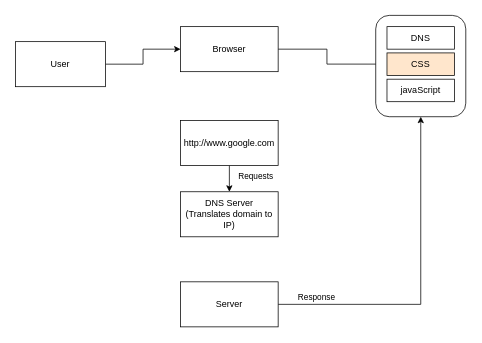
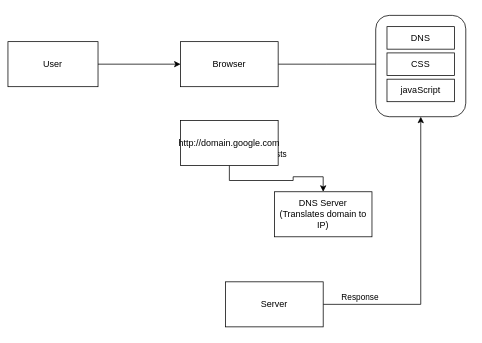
  <mxCell id="0" />
  <mxCell id="1" parent="0" />
  <mxCell id="2" style="edgeStyle=orthogonalEdgeStyle;rounded=0;orthogonalLoop=1;jettySize=auto;html=1;exitX=1;exitY=0.5;exitDx=0;exitDy=0;entryX=0;entryY=0.5;entryDx=0;entryDy=0;" edge="1" parent="1" source="3" target="5"><mxGeometry relative="1" as="geometry" /></mxCell>
- <mxCell id="3" value="User" style="rounded=0;whiteSpace=wrap;html=1;" vertex="1" parent="1"><mxGeometry x="20" y="55" width="120" height="60" as="geometry" /></mxCell>
+ <mxCell id="3" value="User" style="rounded=0;whiteSpace=wrap;html=1;" vertex="1" parent="1"><mxGeometry x="10" y="55" width="120" height="60" as="geometry" /></mxCell>
  <mxCell id="4" style="edgeStyle=orthogonalEdgeStyle;rounded=0;orthogonalLoop=1;jettySize=auto;html=1;exitX=1;exitY=0.5;exitDx=0;exitDy=0;entryX=0.083;entryY=0.481;entryDx=0;entryDy=0;entryPerimeter=0;" edge="1" parent="1" source="5" target="6"><mxGeometry relative="1" as="geometry" /></mxCell>
- <mxCell id="5" value="Browser" style="rounded=0;whiteSpace=wrap;html=1;" vertex="1" parent="1"><mxGeometry x="240" y="35" width="130" height="60" as="geometry" /></mxCell>
+ <mxCell id="5" value="Browser" style="rounded=0;whiteSpace=wrap;html=1;" vertex="1" parent="1"><mxGeometry x="240" y="55" width="130" height="60" as="geometry" /></mxCell>
  <mxCell id="6" value="" style="rounded=1;whiteSpace=wrap;html=1;" vertex="1" parent="1"><mxGeometry x="500" y="20" width="120" height="135" as="geometry" /></mxCell>
  <mxCell id="7" value="javaScript" style="rounded=0;whiteSpace=wrap;html=1;" vertex="1" parent="1"><mxGeometry x="515" y="105" width="90" height="30" as="geometry" /></mxCell>
- <mxCell id="8" value="CSS" style="rounded=0;whiteSpace=wrap;html=1;fillColor=#ffe6cc;" vertex="1" parent="1"><mxGeometry x="515" y="70" width="90" height="30" as="geometry" /></mxCell>
+ <mxCell id="8" value="CSS" style="rounded=0;whiteSpace=wrap;html=1;" vertex="1" parent="1"><mxGeometry x="515" y="70" width="90" height="30" as="geometry" /></mxCell>
  <mxCell id="9" value="DNS" style="rounded=0;whiteSpace=wrap;html=1;" vertex="1" parent="1"><mxGeometry x="515" y="35" width="90" height="30" as="geometry" /></mxCell>
  <mxCell id="10" value="Requests" style="edgeStyle=orthogonalEdgeStyle;rounded=0;orthogonalLoop=1;jettySize=auto;html=1;exitX=0.5;exitY=1;exitDx=0;exitDy=0;entryX=0.5;entryY=0;entryDx=0;entryDy=0;" edge="1" parent="1" source="11" target="12"><mxGeometry x="-0.143" y="35" relative="1" as="geometry"><mxPoint as="offset" /></mxGeometry></mxCell>
- <mxCell id="11" value="http://www.google.com" style="rounded=0;whiteSpace=wrap;html=1;" vertex="1" parent="1"><mxGeometry x="240" y="160" width="130" height="60" as="geometry" /></mxCell>
- <mxCell id="12" value="DNS Server&lt;br&gt;(Translates domain to IP)" style="rounded=0;whiteSpace=wrap;html=1;" vertex="1" parent="1"><mxGeometry x="240" y="255" width="130" height="60" as="geometry" /></mxCell>
+ <mxCell id="11" value="http://domain.google.com" style="rounded=0;whiteSpace=wrap;html=1;" vertex="1" parent="1"><mxGeometry x="240" y="160" width="130" height="60" as="geometry" /></mxCell>
+ <mxCell id="12" value="DNS Server&lt;br&gt;(Translates domain to IP)" style="rounded=0;whiteSpace=wrap;html=1;" vertex="1" parent="1"><mxGeometry x="365" y="255" width="130" height="60" as="geometry" /></mxCell>
  <mxCell id="13" style="edgeStyle=orthogonalEdgeStyle;rounded=0;orthogonalLoop=1;jettySize=auto;html=1;exitX=1;exitY=0.5;exitDx=0;exitDy=0;entryX=0.5;entryY=1;entryDx=0;entryDy=0;" edge="1" parent="1" source="15" target="6"><mxGeometry relative="1" as="geometry"><mxPoint x="530" y="405" as="targetPoint" /></mxGeometry></mxCell>
  <mxCell id="14" value="Response" style="edgeLabel;html=1;align=center;verticalAlign=middle;resizable=0;points=[];" vertex="1" connectable="0" parent="13"><mxGeometry x="-0.923" y="1" relative="1" as="geometry"><mxPoint x="33" y="-9" as="offset" /></mxGeometry></mxCell>
- <mxCell id="15" value="Server" style="rounded=0;whiteSpace=wrap;html=1;" vertex="1" parent="1"><mxGeometry x="240" y="375" width="130" height="60" as="geometry" /></mxCell>
+ <mxCell id="15" value="Server" style="rounded=0;whiteSpace=wrap;html=1;" vertex="1" parent="1"><mxGeometry x="300" y="375" width="130" height="60" as="geometry" /></mxCell>
